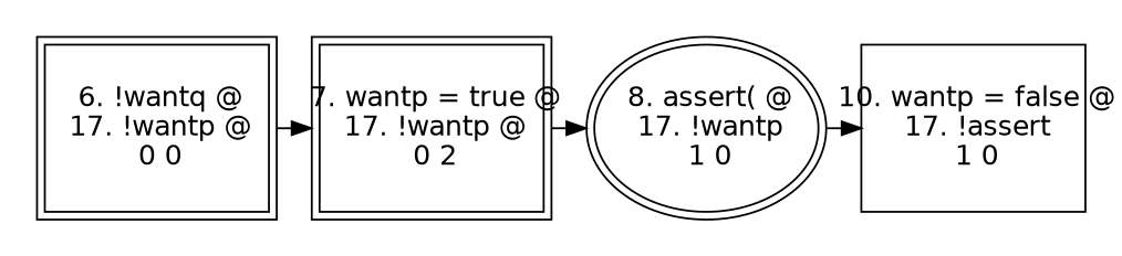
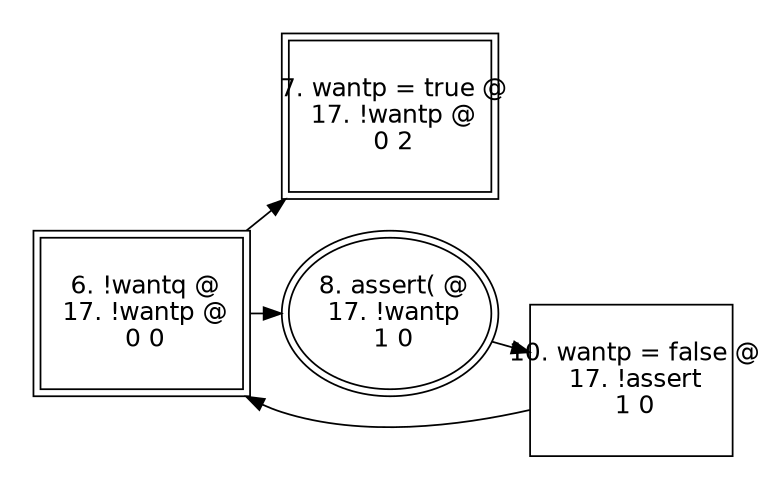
  digraph {
    rankdir=LR
    ranksep=.25
    node [fixedsize=true fontname=Helvetica fontsize=14 peripheries=2 shape=box]
    n1 [height=1.2 label=" 6. !wantq @\n 17. !wantp @\n 0 0\n" width=1.6]
    n2 [height=1.2 label=" 7. wantp = true @\n 17. !wantp @\n 0 2\n" width=1.6]
    n3 [height=1.2 label=" 8. assert( @\n 17. !wantp\n 1 0\n" shape=ellipse width=1.6]
    n4 [height=1.2 label=" 10. wantp = false @\n 17. !assert\n 1 0\n" peripheries=1 width=1.6]
    n1 -> n2
-   n2 -> n3
+   n1 -> n3
    n3 -> n4
+   n4 -> n1
  }
